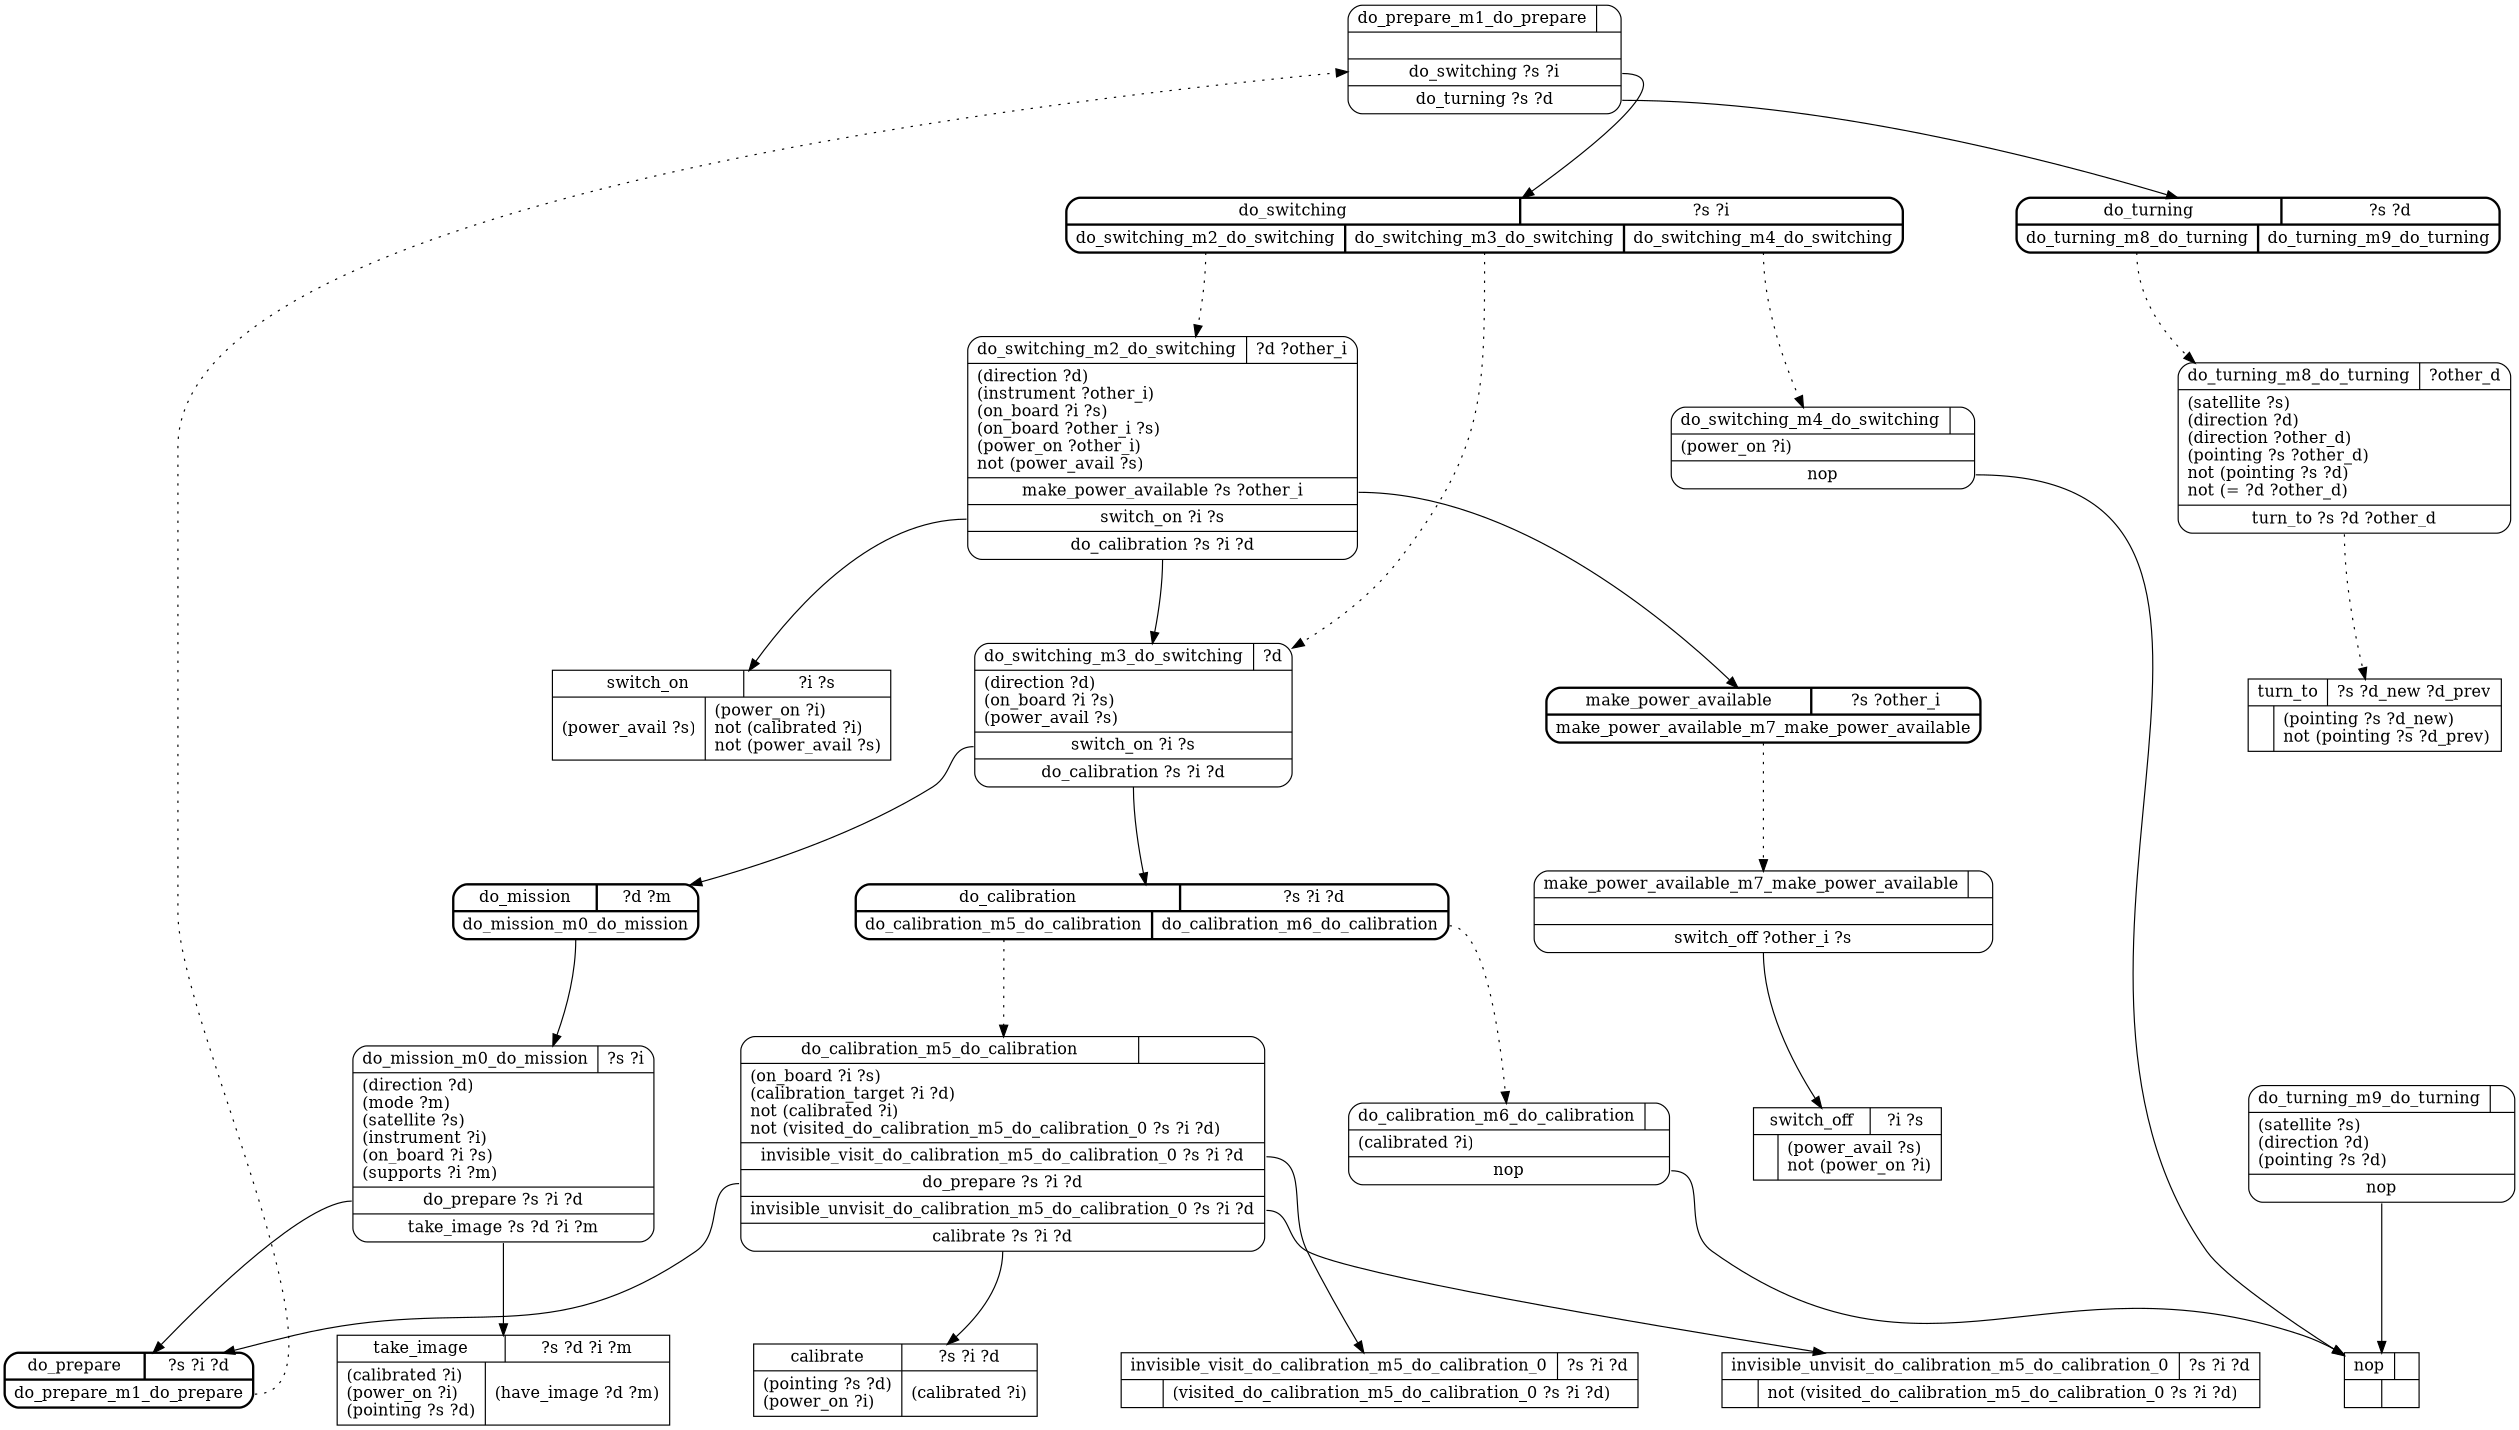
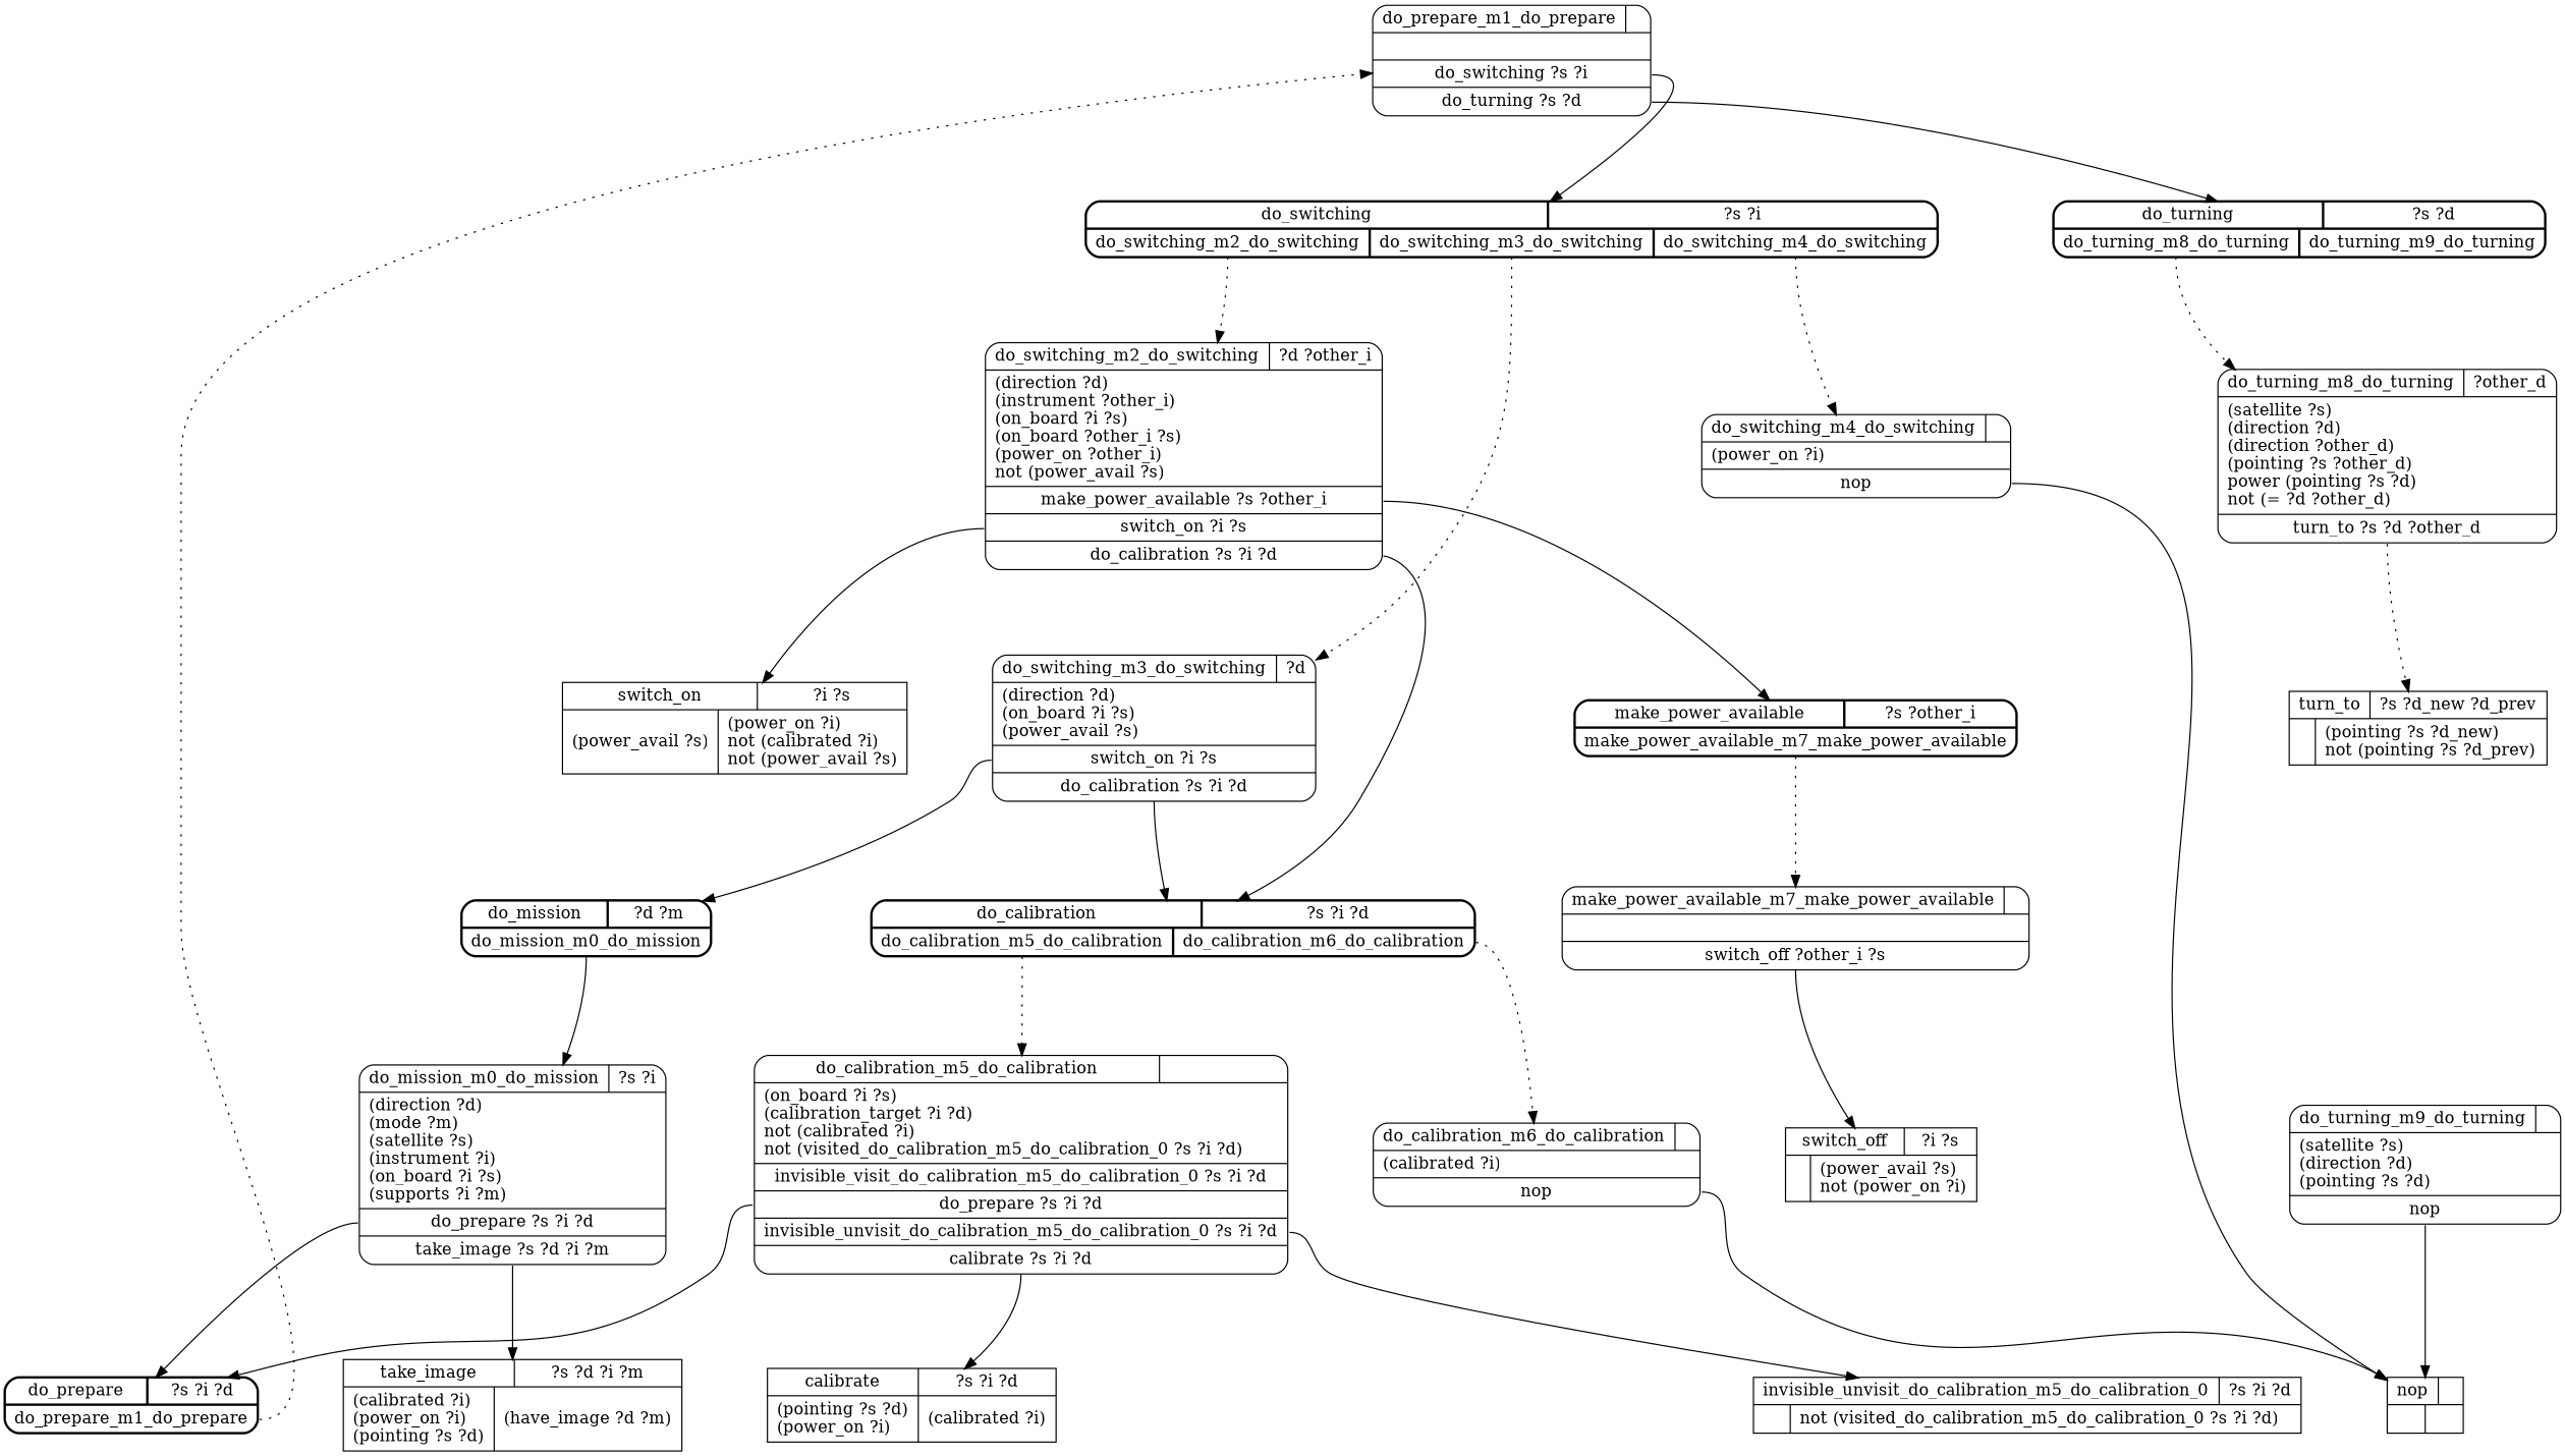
  digraph {
    nodesep=1
    ranksep=1
    node [shape=Mrecord]
    edge [tailport=0]
    turn_to [label="{{\N|?s ?d_new ?d_prev}|{|(pointing ?s ?d_new)\lnot (pointing ?s ?d_prev)\l}}" shape=record]
    switch_on [label="{{\N|?i ?s}|{(power_avail ?s)\l|(power_on ?i)\lnot (calibrated ?i)\lnot (power_avail ?s)\l}}" shape=record]
    switch_off [label="{{\N|?i ?s}|{|(power_avail ?s)\lnot (power_on ?i)\l}}" shape=record]
    calibrate [label="{{\N|?s ?i ?d}|{(pointing ?s ?d)\l(power_on ?i)\l|(calibrated ?i)\l}}" shape=record]
    take_image [label="{{\N|?s ?d ?i ?m}|{(calibrated ?i)\l(power_on ?i)\l(pointing ?s ?d)\l|(have_image ?d ?m)\l}}" shape=record]
    nop [label="{{\N|}|{|}}" shape=record]
-   invisible_visit_do_calibration_m5_do_calibration_0 [label="{{\N|?s ?i ?d}|{|(visited_do_calibration_m5_do_calibration_0 ?s ?i ?d)\l}}" shape=record]
    invisible_unvisit_do_calibration_m5_do_calibration_0 [label="{{\N|?s ?i ?d}|{|not (visited_do_calibration_m5_do_calibration_0 ?s ?i ?d)\l}}" shape=record]
    do_mission [label="{{\N|?d ?m}|{<0>do_mission_m0_do_mission}}" style=bold]
    do_mission_m0_do_mission [label="{{\N|?s ?i}|(direction ?d)\l(mode ?m)\l(satellite ?s)\l(instrument ?i)\l(on_board ?i ?s)\l(supports ?i ?m)\l|<0>do_prepare ?s ?i ?d|<1>take_image ?s ?d ?i ?m}"]
    do_prepare [label="{{\N|?s ?i ?d}|{<0>do_prepare_m1_do_prepare}}" style=bold]
    do_prepare_m1_do_prepare [label="{{\N|}||<0>do_switching ?s ?i|<1>do_turning ?s ?d}"]
    do_switching [label="{{\N|?s ?i}|{<0>do_switching_m2_do_switching|<1>do_switching_m3_do_switching|<2>do_switching_m4_do_switching}}" style=bold]
    do_turning [label="{{\N|?s ?d}|{<0>do_turning_m8_do_turning|<1>do_turning_m9_do_turning}}" style=bold]
    do_switching_m2_do_switching [label="{{\N|?d ?other_i}|(direction ?d)\l(instrument ?other_i)\l(on_board ?i ?s)\l(on_board ?other_i ?s)\l(power_on ?other_i)\lnot (power_avail ?s)\l|<0>make_power_available ?s ?other_i|<1>switch_on ?i ?s|<2>do_calibration ?s ?i ?d}"]
    do_switching_m3_do_switching [label="{{\N|?d}|(direction ?d)\l(on_board ?i ?s)\l(power_avail ?s)\l|<0>switch_on ?i ?s|<1>do_calibration ?s ?i ?d}"]
    do_switching_m4_do_switching [label="{{\N|}|(power_on ?i)\l|<0>nop}"]
-   do_turning_m8_do_turning [label="{{\N|?other_d}|(satellite ?s)\l(direction ?d)\l(direction ?other_d)\l(pointing ?s ?other_d)\lnot (pointing ?s ?d)\lnot (= ?d ?other_d)\l|<0>turn_to ?s ?d ?other_d}"]
+   do_turning_m8_do_turning [label="{{\N|?other_d}|(satellite ?s)\l(direction ?d)\l(direction ?other_d)\l(pointing ?s ?other_d)\lpower (pointing ?s ?d)\lnot (= ?d ?other_d)\l|<0>turn_to ?s ?d ?other_d}"]
    make_power_available [label="{{\N|?s ?other_i}|{<0>make_power_available_m7_make_power_available}}" style=bold]
    do_calibration [label="{{\N|?s ?i ?d}|{<0>do_calibration_m5_do_calibration|<1>do_calibration_m6_do_calibration}}" style=bold]
    do_turning_m9_do_turning [label="{{\N|}|(satellite ?s)\l(direction ?d)\l(pointing ?s ?d)\l|<0>nop}"]
    make_power_available_m7_make_power_available [label="{{\N|}||<0>switch_off ?other_i ?s}"]
    do_calibration_m5_do_calibration [label="{{\N|}|(on_board ?i ?s)\l(calibration_target ?i ?d)\lnot (calibrated ?i)\lnot (visited_do_calibration_m5_do_calibration_0 ?s ?i ?d)\l|<0>invisible_visit_do_calibration_m5_do_calibration_0 ?s ?i ?d|<1>do_prepare ?s ?i ?d|<2>invisible_unvisit_do_calibration_m5_do_calibration_0 ?s ?i ?d|<3>calibrate ?s ?i ?d}"]
    do_calibration_m6_do_calibration [label="{{\N|}|(calibrated ?i)\l|<0>nop}"]
    do_mission -> do_mission_m0_do_mission [style=solid]
    do_mission_m0_do_mission -> take_image [tailport=1]
    do_mission_m0_do_mission -> do_prepare
    do_prepare -> do_prepare_m1_do_prepare [style=dotted]
    do_prepare_m1_do_prepare -> do_switching
    do_prepare_m1_do_prepare -> do_turning [tailport=1]
    do_switching -> do_switching_m2_do_switching [style=dotted]
    do_switching -> do_switching_m3_do_switching [style=dotted tailport=1]
    do_switching -> do_switching_m4_do_switching [style=dotted tailport=2]
    do_turning -> do_turning_m8_do_turning [style=dotted]
    do_switching_m2_do_switching -> switch_on [tailport=1]
    do_switching_m2_do_switching -> make_power_available
-   do_switching_m2_do_switching -> do_switching_m3_do_switching [tailport=2]
+   do_switching_m2_do_switching -> do_calibration [tailport=2]
    do_switching_m3_do_switching -> do_mission
    do_switching_m3_do_switching -> do_calibration [tailport=1]
    do_switching_m4_do_switching -> nop
    do_turning_m8_do_turning -> turn_to [style=dotted]
    make_power_available -> make_power_available_m7_make_power_available [style=dotted]
    do_calibration -> do_calibration_m5_do_calibration [style=dotted]
    do_calibration -> do_calibration_m6_do_calibration [style=dotted tailport=1]
    do_turning_m9_do_turning -> nop
    make_power_available_m7_make_power_available -> switch_off
    do_calibration_m5_do_calibration -> calibrate [tailport=3]
-   do_calibration_m5_do_calibration -> invisible_visit_do_calibration_m5_do_calibration_0
    do_calibration_m5_do_calibration -> invisible_unvisit_do_calibration_m5_do_calibration_0 [tailport=2]
    do_calibration_m5_do_calibration -> do_prepare [tailport=1]
    do_calibration_m6_do_calibration -> nop
  }
